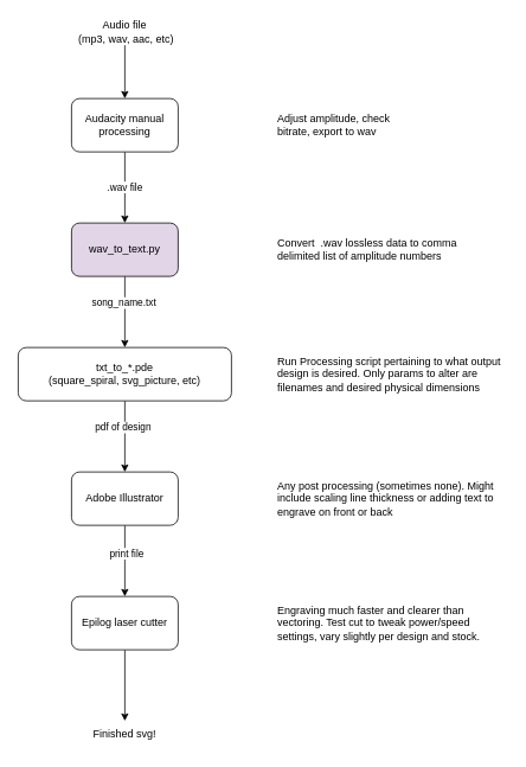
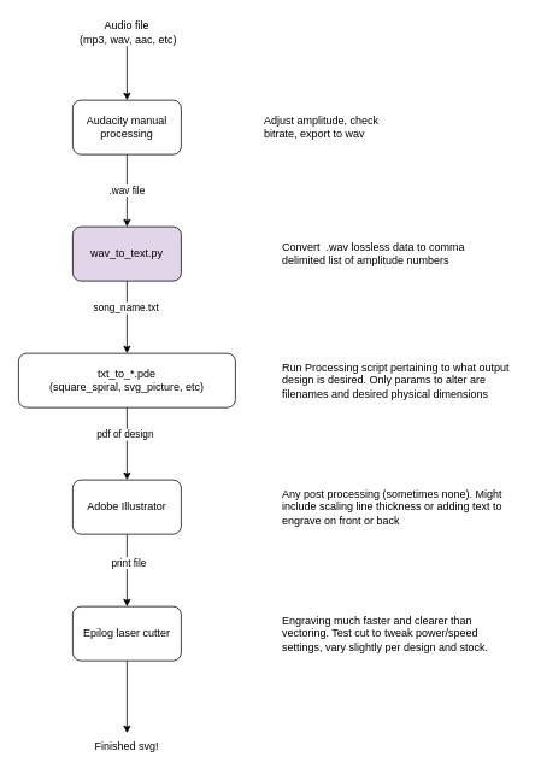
  <mxCell id="0" />
  <mxCell id="1" parent="0" />
  <mxCell id="2" value=".wav file" style="edgeStyle=orthogonalEdgeStyle;rounded=0;orthogonalLoop=1;jettySize=auto;html=1;exitX=0.5;exitY=1;exitDx=0;exitDy=0;entryX=0.5;entryY=0;entryDx=0;entryDy=0;" edge="1" parent="1" source="3" target="8"><mxGeometry relative="1" as="geometry" /></mxCell>
  <mxCell id="3" value="Audacity manual processing" style="rounded=1;whiteSpace=wrap;html=1;" vertex="1" parent="1"><mxGeometry x="80" y="110" width="120" height="60" as="geometry" /></mxCell>
  <mxCell id="4" value="Audio file&lt;br&gt;&amp;nbsp;(mp3, wav, aac, etc)" style="text;html=1;strokeColor=none;fillColor=none;align=center;verticalAlign=middle;whiteSpace=wrap;rounded=0;" vertex="1" parent="1"><mxGeometry x="75" y="20" width="130" height="30" as="geometry" /></mxCell>
  <mxCell id="5" value="" style="endArrow=classic;html=1;rounded=0;exitX=0.5;exitY=1;exitDx=0;exitDy=0;entryX=0.5;entryY=0;entryDx=0;entryDy=0;" edge="1" parent="1" source="4" target="3"><mxGeometry width="50" height="50" relative="1" as="geometry"><mxPoint x="140" y="310" as="sourcePoint" /><mxPoint x="190" y="260" as="targetPoint" /></mxGeometry></mxCell>
  <mxCell id="6" style="edgeStyle=orthogonalEdgeStyle;rounded=0;orthogonalLoop=1;jettySize=auto;html=1;exitX=0.5;exitY=1;exitDx=0;exitDy=0;entryX=0.5;entryY=0;entryDx=0;entryDy=0;" edge="1" parent="1" source="8" target="11"><mxGeometry relative="1" as="geometry" /></mxCell>
  <mxCell id="7" value="song_name.txt" style="edgeLabel;html=1;align=center;verticalAlign=middle;resizable=0;points=[];" vertex="1" connectable="0" parent="6"><mxGeometry x="-0.273" y="-2" relative="1" as="geometry"><mxPoint as="offset" /></mxGeometry></mxCell>
  <mxCell id="8" value="wav_to_text.py" style="rounded=1;whiteSpace=wrap;html=1;fillColor=#e1d5e7;" vertex="1" parent="1"><mxGeometry x="80" y="250" width="120" height="60" as="geometry" /></mxCell>
  <mxCell id="9" style="edgeStyle=orthogonalEdgeStyle;rounded=0;orthogonalLoop=1;jettySize=auto;html=1;exitX=0.5;exitY=1;exitDx=0;exitDy=0;entryX=0.5;entryY=0;entryDx=0;entryDy=0;" edge="1" parent="1" source="11" target="14"><mxGeometry relative="1" as="geometry" /></mxCell>
  <mxCell id="10" value="pdf of design" style="edgeLabel;html=1;align=center;verticalAlign=middle;resizable=0;points=[];" vertex="1" connectable="0" parent="9"><mxGeometry x="-0.273" y="-3" relative="1" as="geometry"><mxPoint as="offset" /></mxGeometry></mxCell>
  <mxCell id="11" value="txt_to_*.pde&lt;br&gt;(square_spiral, svg_picture, etc)" style="rounded=1;whiteSpace=wrap;html=1;" vertex="1" parent="1"><mxGeometry x="20" y="390" width="240" height="60" as="geometry" /></mxCell>
  <mxCell id="12" style="edgeStyle=orthogonalEdgeStyle;rounded=0;orthogonalLoop=1;jettySize=auto;html=1;exitX=0.5;exitY=1;exitDx=0;exitDy=0;" edge="1" parent="1" source="14"><mxGeometry relative="1" as="geometry"><mxPoint x="140" y="670" as="targetPoint" /></mxGeometry></mxCell>
  <mxCell id="13" value="print file" style="edgeLabel;html=1;align=center;verticalAlign=middle;resizable=0;points=[];" vertex="1" connectable="0" parent="12"><mxGeometry x="-0.225" y="1" relative="1" as="geometry"><mxPoint as="offset" /></mxGeometry></mxCell>
  <mxCell id="14" value="Adobe Illustrator" style="rounded=1;whiteSpace=wrap;html=1;" vertex="1" parent="1"><mxGeometry x="80" y="530" width="120" height="60" as="geometry" /></mxCell>
  <mxCell id="15" style="edgeStyle=orthogonalEdgeStyle;rounded=0;orthogonalLoop=1;jettySize=auto;html=1;exitX=0.5;exitY=1;exitDx=0;exitDy=0;entryX=0.5;entryY=0;entryDx=0;entryDy=0;" edge="1" parent="1" source="16" target="17"><mxGeometry relative="1" as="geometry" /></mxCell>
  <mxCell id="16" value="&lt;span&gt;Epilog laser cutter&lt;/span&gt;" style="rounded=1;whiteSpace=wrap;html=1;" vertex="1" parent="1"><mxGeometry x="80" y="670" width="120" height="60" as="geometry" /></mxCell>
  <mxCell id="17" value="Finished svg!" style="text;html=1;strokeColor=none;fillColor=none;align=center;verticalAlign=middle;whiteSpace=wrap;rounded=0;" vertex="1" parent="1"><mxGeometry x="95" y="810" width="90" height="30" as="geometry" /></mxCell>
- <mxCell id="18" value="Adjust amplitude, check bitrate, export to wav" style="text;html=1;strokeColor=none;fillColor=none;align=left;verticalAlign=middle;whiteSpace=wrap;rounded=0;" vertex="1" parent="1"><mxGeometry x="310" y="125" width="150" height="30" as="geometry" /></mxCell>
+ <mxCell id="18" value="Adjust amplitude, check bitrate, export to wav" style="text;html=1;strokeColor=none;fillColor=none;align=left;verticalAlign=middle;whiteSpace=wrap;rounded=0;" vertex="1" parent="1"><mxGeometry x="290" y="125" width="150" height="30" as="geometry" /></mxCell>
  <mxCell id="19" value="Convert &amp;nbsp;.wav lossless data to comma delimited list of amplitude numbers" style="text;html=1;strokeColor=none;fillColor=none;align=left;verticalAlign=middle;whiteSpace=wrap;rounded=0;" vertex="1" parent="1"><mxGeometry x="310" y="265" width="245" height="30" as="geometry" /></mxCell>
  <mxCell id="20" value="Run Processing script pertaining to what output design is desired. Only params to alter are filenames and desired physical dimensions" style="text;html=1;strokeColor=none;fillColor=none;align=left;verticalAlign=middle;whiteSpace=wrap;rounded=0;" vertex="1" parent="1"><mxGeometry x="310" y="405" width="260" height="30" as="geometry" /></mxCell>
  <mxCell id="21" value="Any post processing (sometimes none). Might include scaling line thickness or adding text to engrave on front or back" style="text;html=1;strokeColor=none;fillColor=none;align=left;verticalAlign=middle;whiteSpace=wrap;rounded=0;" vertex="1" parent="1"><mxGeometry x="310" y="545" width="260" height="30" as="geometry" /></mxCell>
  <mxCell id="22" value="Engraving much faster and clearer than vectoring. Test cut to tweak power/speed settings, vary slightly per design and stock." style="text;html=1;strokeColor=none;fillColor=none;align=left;verticalAlign=middle;whiteSpace=wrap;rounded=0;" vertex="1" parent="1"><mxGeometry x="310" y="685" width="250" height="30" as="geometry" /></mxCell>
